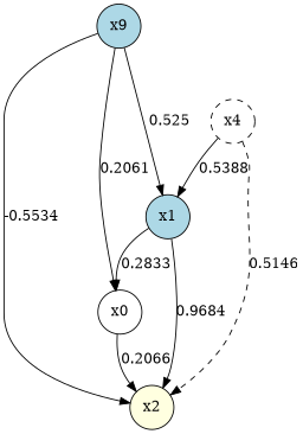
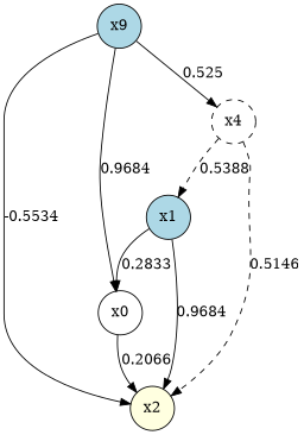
  digraph {
    node [fillcolor=white shape=circle style=filled]
    n1 [label=x0]
    n2 [fillcolor=lightyellow label=x2]
    n3 [fillcolor=lightblue label=x1]
    n4 [fillcolor=lightblue label=x9]
    n5 [label=x4 style="dashed,filled"]
    n1 -> n2 [label=0.2066]
    n3 -> n1 [label=0.2833]
    n3 -> n2 [label=0.9684]
-   n4 -> n1 [label=0.2061]
+   n4 -> n1 [label=0.9684]
    n4 -> n2 [label=-0.5534]
-   n4 -> n3 [label=0.525]
+   n4 -> n5 [label=0.525]
    n5 -> n2 [label=0.5146 style=dashed]
-   n5 -> n3 [label=0.5388 style=solid]
+   n5 -> n3 [label=0.5388 style=dashed]
  }
